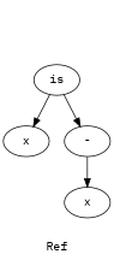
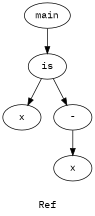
  digraph {
    label=Ref
    fontname="IBM Plex Mono"
    node [fontname="IBM Plex Mono"]
    edge [fontname="IBM Plex Mono"]
+   n1 [label=main]
    n2 [label=is]
    n3 [label=x]
    n4 [label="-"]
    n5 [label=x]
+   n1 -> n2
    n2 -> n3
    n2 -> n4
    n4 -> n5
  }
